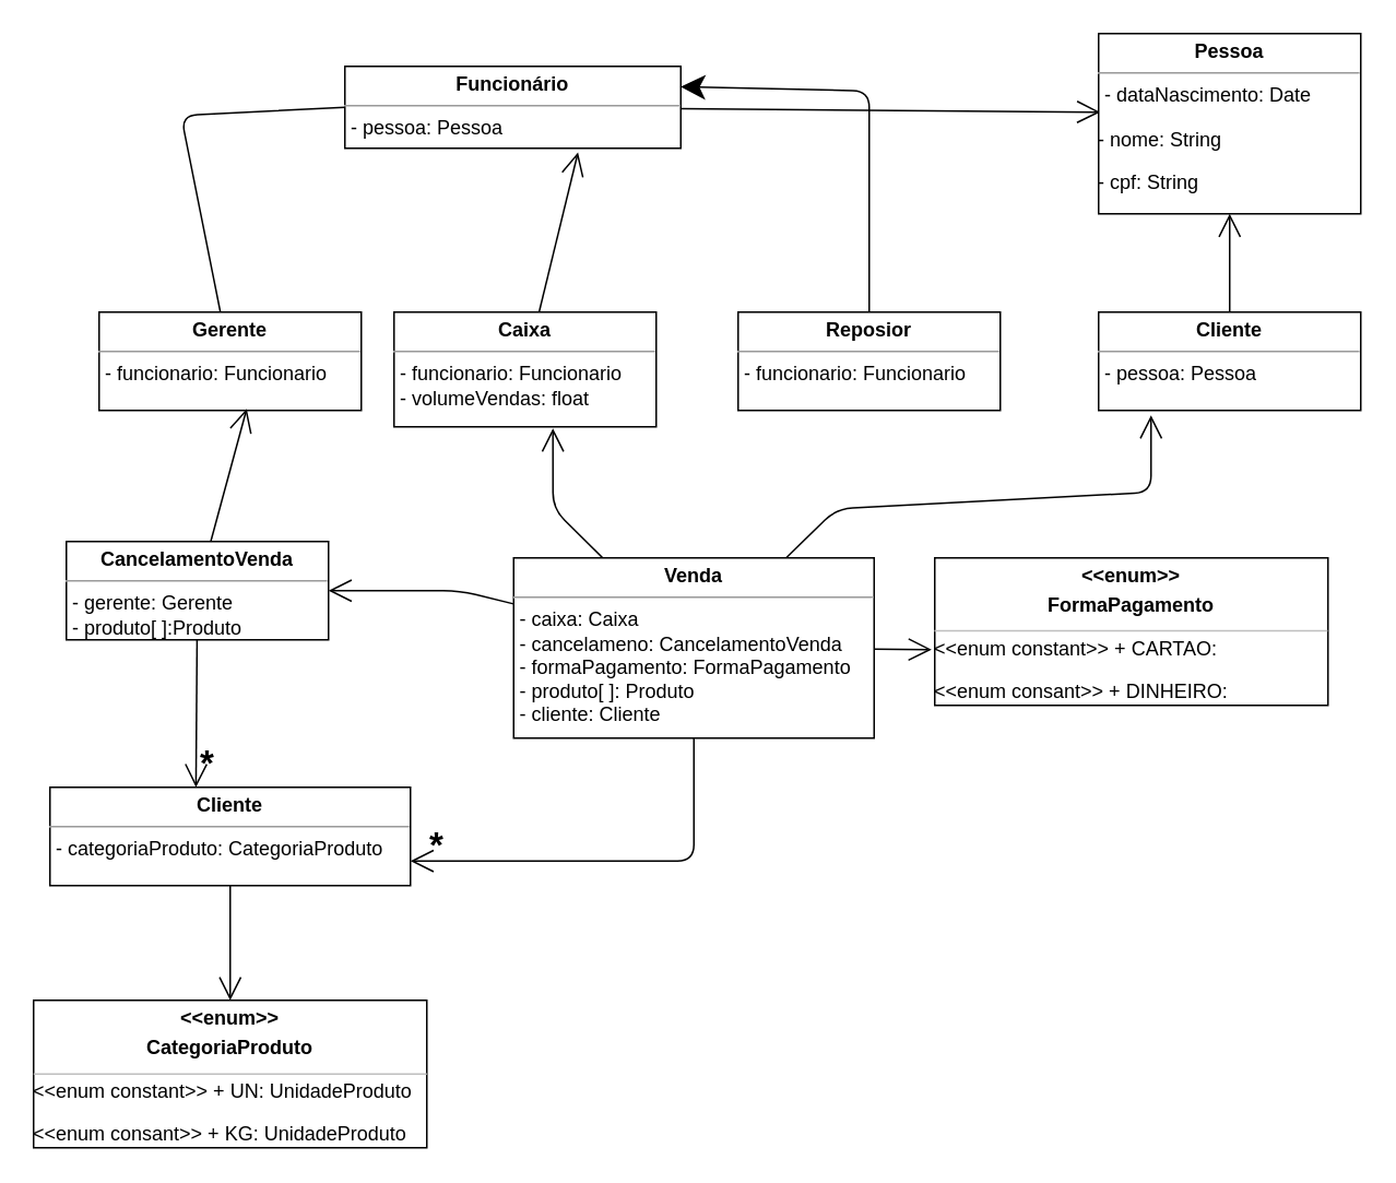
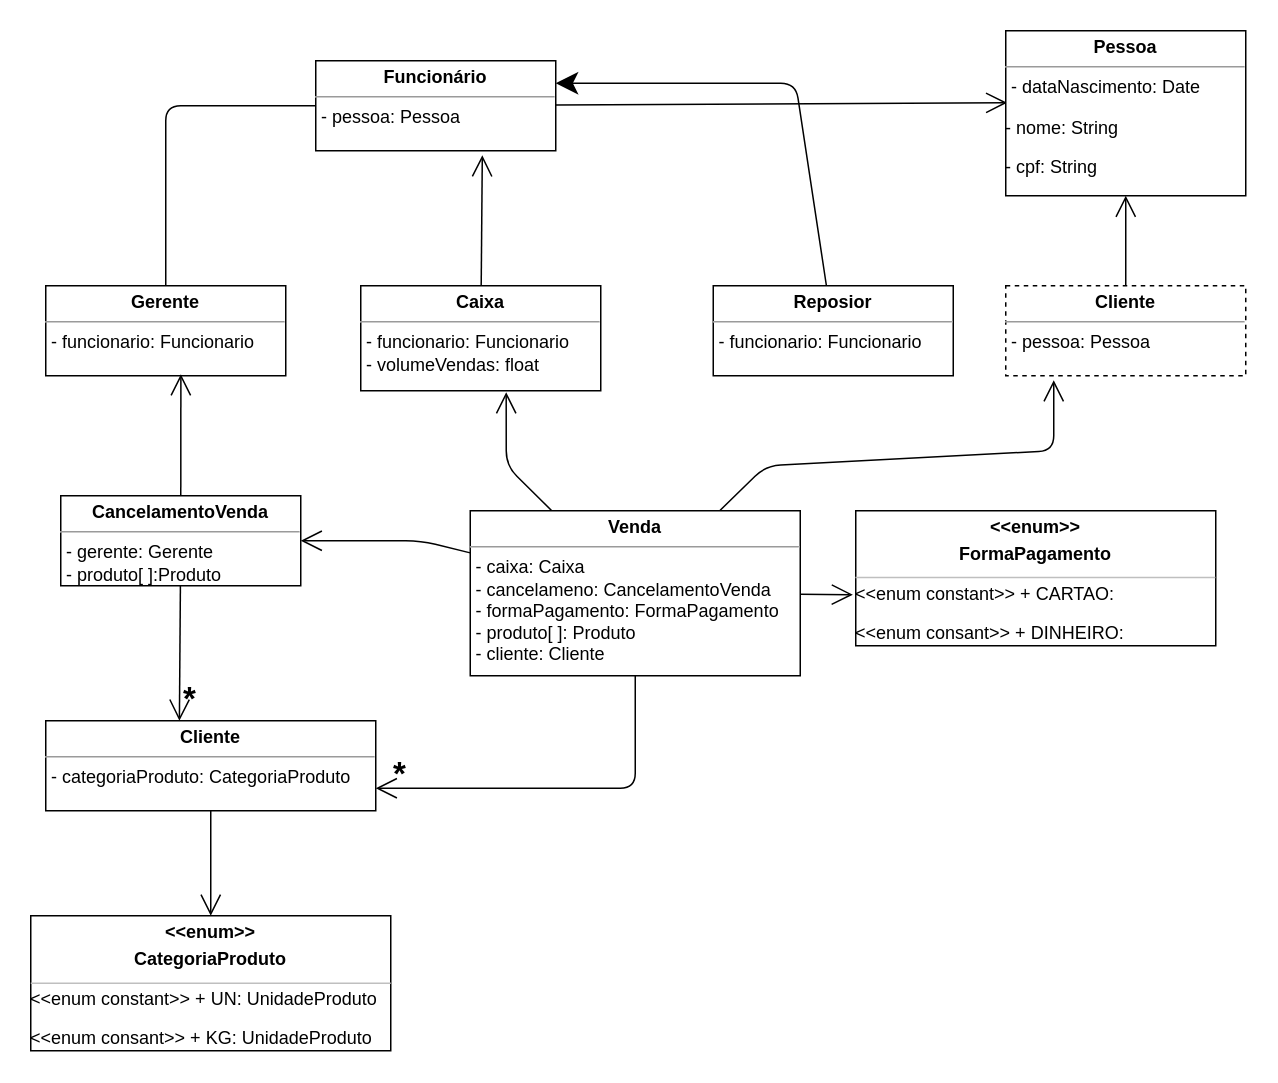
  <mxCell id="0" />
  <mxCell id="1" parent="0" />
  <mxCell id="2" style="edgeStyle=none;orthogonalLoop=1;jettySize=auto;html=1;entryX=0.006;entryY=0.436;entryDx=0;entryDy=0;entryPerimeter=0;endArrow=open;endFill=1;endSize=12;" edge="1" parent="1" source="3" target="4"><mxGeometry relative="1" as="geometry" /></mxCell>
- <mxCell id="3" value="&lt;p style=&quot;margin: 0px ; margin-top: 4px ; text-align: center&quot;&gt;&lt;b&gt;Funcionário&lt;/b&gt;&lt;/p&gt;&lt;hr size=&quot;1&quot;&gt;&lt;p style=&quot;margin: 0px ; margin-left: 4px&quot;&gt;- pessoa: Pessoa&lt;/p&gt;&lt;p style=&quot;margin: 0px ; margin-left: 4px&quot;&gt;&lt;br&gt;&lt;/p&gt;" style="verticalAlign=top;align=left;overflow=fill;fontSize=12;fontFamily=Helvetica;html=1;" parent="1" vertex="1"><mxGeometry x="210" y="40" width="205" height="50" as="geometry" /></mxCell>
+ <mxCell id="3" value="&lt;p style=&quot;margin: 0px ; margin-top: 4px ; text-align: center&quot;&gt;&lt;b&gt;Funcionário&lt;/b&gt;&lt;/p&gt;&lt;hr size=&quot;1&quot;&gt;&lt;p style=&quot;margin: 0px ; margin-left: 4px&quot;&gt;- pessoa: Pessoa&lt;/p&gt;&lt;p style=&quot;margin: 0px ; margin-left: 4px&quot;&gt;&lt;br&gt;&lt;/p&gt;" style="verticalAlign=top;align=left;overflow=fill;fontSize=12;fontFamily=Helvetica;html=1;" parent="1" vertex="1"><mxGeometry x="210" y="40" width="160" height="60" as="geometry" /></mxCell>
  <mxCell id="4" value="&lt;p style=&quot;margin: 0px ; margin-top: 4px ; text-align: center&quot;&gt;&lt;b&gt;Pessoa&lt;/b&gt;&lt;/p&gt;&lt;hr size=&quot;1&quot;&gt;&lt;p style=&quot;margin: 0px ; margin-left: 4px&quot;&gt;- dataNascimento: Date&lt;/p&gt;&lt;p&gt;- nome: String&lt;/p&gt;&lt;p&gt;- cpf: String&lt;/p&gt;&lt;p&gt;&lt;br&gt;&lt;/p&gt;&lt;p&gt;&lt;br&gt;&lt;/p&gt;" style="verticalAlign=top;align=left;overflow=fill;fontSize=12;fontFamily=Helvetica;html=1;" parent="1" vertex="1"><mxGeometry x="670" y="20" width="160" height="110" as="geometry" /></mxCell>
  <mxCell id="5" style="edgeStyle=none;orthogonalLoop=1;jettySize=auto;html=1;entryX=0;entryY=0.5;entryDx=0;entryDy=0;endArrow=none;endFill=1;endSize=12;" edge="1" parent="1" source="6" target="3"><mxGeometry relative="1" as="geometry"><Array as="points"><mxPoint x="110" y="70" /></Array></mxGeometry></mxCell>
- <mxCell id="6" value="&lt;p style=&quot;margin: 0px ; margin-top: 4px ; text-align: center&quot;&gt;&lt;b&gt;Gerente&lt;/b&gt;&lt;br&gt;&lt;/p&gt;&lt;hr size=&quot;1&quot;&gt;&lt;p style=&quot;margin: 0px ; margin-left: 4px&quot;&gt;- funcionario: Funcionario&lt;/p&gt;" style="verticalAlign=top;align=left;overflow=fill;fontSize=12;fontFamily=Helvetica;html=1;" parent="1" vertex="1"><mxGeometry x="60" y="190" width="160" height="60" as="geometry" /></mxCell>
+ <mxCell id="6" value="&lt;p style=&quot;margin: 0px ; margin-top: 4px ; text-align: center&quot;&gt;&lt;b&gt;Gerente&lt;/b&gt;&lt;br&gt;&lt;/p&gt;&lt;hr size=&quot;1&quot;&gt;&lt;p style=&quot;margin: 0px ; margin-left: 4px&quot;&gt;- funcionario: Funcionario&lt;/p&gt;" style="verticalAlign=top;align=left;overflow=fill;fontSize=12;fontFamily=Helvetica;html=1;" parent="1" vertex="1"><mxGeometry x="30" y="190" width="160" height="60" as="geometry" /></mxCell>
  <mxCell id="7" style="edgeStyle=none;orthogonalLoop=1;jettySize=auto;html=1;entryX=0.694;entryY=1.05;entryDx=0;entryDy=0;entryPerimeter=0;endArrow=open;endFill=1;endSize=12;" edge="1" parent="1" source="8" target="3"><mxGeometry relative="1" as="geometry" /></mxCell>
  <mxCell id="8" value="&lt;p style=&quot;margin: 0px ; margin-top: 4px ; text-align: center&quot;&gt;&lt;b&gt;Caixa&lt;/b&gt;&lt;/p&gt;&lt;hr size=&quot;1&quot;&gt;&lt;p style=&quot;margin: 0px ; margin-left: 4px&quot;&gt;- funcionario: Funcionario&lt;/p&gt;&lt;p style=&quot;margin: 0px ; margin-left: 4px&quot;&gt;- volumeVendas: float&lt;br&gt;&lt;/p&gt;&lt;p style=&quot;margin: 0px ; margin-left: 4px&quot;&gt;&lt;br&gt;&lt;/p&gt;" style="verticalAlign=top;align=left;overflow=fill;fontSize=12;fontFamily=Helvetica;html=1;" parent="1" vertex="1"><mxGeometry x="240" y="190" width="160" height="70" as="geometry" /></mxCell>
  <mxCell id="9" style="edgeStyle=none;orthogonalLoop=1;jettySize=auto;html=1;entryX=1;entryY=0.25;entryDx=0;entryDy=0;endArrow=classic;endFill=1;endSize=12;" edge="1" parent="1" source="10" target="3"><mxGeometry relative="1" as="geometry"><Array as="points"><mxPoint x="530" y="55" /></Array></mxGeometry></mxCell>
- <mxCell id="10" value="&lt;p style=&quot;margin: 0px ; margin-top: 4px ; text-align: center&quot;&gt;&lt;b&gt;Reposior&lt;/b&gt;&lt;/p&gt;&lt;hr size=&quot;1&quot;&gt;&lt;p style=&quot;margin: 0px ; margin-left: 4px&quot;&gt;- funcionario: Funcionario&lt;/p&gt;&lt;p style=&quot;margin: 0px ; margin-left: 4px&quot;&gt;&lt;br&gt;&lt;/p&gt;" style="verticalAlign=top;align=left;overflow=fill;fontSize=12;fontFamily=Helvetica;html=1;" parent="1" vertex="1"><mxGeometry x="450" y="190" width="160" height="60" as="geometry" /></mxCell>
+ <mxCell id="10" value="&lt;p style=&quot;margin: 0px ; margin-top: 4px ; text-align: center&quot;&gt;&lt;b&gt;Reposior&lt;/b&gt;&lt;/p&gt;&lt;hr size=&quot;1&quot;&gt;&lt;p style=&quot;margin: 0px ; margin-left: 4px&quot;&gt;- funcionario: Funcionario&lt;/p&gt;&lt;p style=&quot;margin: 0px ; margin-left: 4px&quot;&gt;&lt;br&gt;&lt;/p&gt;" style="verticalAlign=top;align=left;overflow=fill;fontSize=12;fontFamily=Helvetica;html=1;" parent="1" vertex="1"><mxGeometry x="475" y="190" width="160" height="60" as="geometry" /></mxCell>
  <mxCell id="11" style="edgeStyle=none;orthogonalLoop=1;jettySize=auto;html=1;endArrow=open;endFill=1;endSize=12;" edge="1" parent="1" source="12" target="4"><mxGeometry relative="1" as="geometry" /></mxCell>
- <mxCell id="12" value="&lt;p style=&quot;margin: 0px ; margin-top: 4px ; text-align: center&quot;&gt;&lt;b&gt;Cliente&lt;/b&gt;&lt;br&gt;&lt;/p&gt;&lt;hr size=&quot;1&quot;&gt;&lt;p style=&quot;margin: 0px ; margin-left: 4px&quot;&gt;&lt;/p&gt;&lt;p style=&quot;margin: 0px ; margin-left: 4px&quot;&gt;-&amp;nbsp;&lt;span&gt;pessoa: Pessoa&lt;/span&gt;&lt;/p&gt;&lt;div&gt;&lt;span&gt;&lt;br&gt;&lt;/span&gt;&lt;/div&gt;" style="verticalAlign=top;align=left;overflow=fill;fontSize=12;fontFamily=Helvetica;html=1;" parent="1" vertex="1"><mxGeometry x="670" y="190" width="160" height="60" as="geometry" /></mxCell>
+ <mxCell id="12" value="&lt;p style=&quot;margin: 0px ; margin-top: 4px ; text-align: center&quot;&gt;&lt;b&gt;Cliente&lt;/b&gt;&lt;br&gt;&lt;/p&gt;&lt;hr size=&quot;1&quot;&gt;&lt;p style=&quot;margin: 0px ; margin-left: 4px&quot;&gt;&lt;/p&gt;&lt;p style=&quot;margin: 0px ; margin-left: 4px&quot;&gt;-&amp;nbsp;&lt;span&gt;pessoa: Pessoa&lt;/span&gt;&lt;/p&gt;&lt;div&gt;&lt;span&gt;&lt;br&gt;&lt;/span&gt;&lt;/div&gt;" style="verticalAlign=top;align=left;overflow=fill;fontSize=12;fontFamily=Helvetica;html=1;dashed=1;" parent="1" vertex="1"><mxGeometry x="670" y="190" width="160" height="60" as="geometry" /></mxCell>
  <mxCell id="13" style="edgeStyle=none;orthogonalLoop=1;jettySize=auto;html=1;entryX=1;entryY=0.75;entryDx=0;entryDy=0;endArrow=open;endFill=1;endSize=12;" edge="1" parent="1" source="18" target="20"><mxGeometry relative="1" as="geometry"><Array as="points"><mxPoint x="423" y="525" /></Array></mxGeometry></mxCell>
  <mxCell id="14" style="edgeStyle=none;orthogonalLoop=1;jettySize=auto;html=1;entryX=-0.008;entryY=0.622;entryDx=0;entryDy=0;entryPerimeter=0;endArrow=open;endFill=1;endSize=12;" edge="1" parent="1" source="18" target="24"><mxGeometry relative="1" as="geometry" /></mxCell>
  <mxCell id="15" style="edgeStyle=none;orthogonalLoop=1;jettySize=auto;html=1;entryX=0.2;entryY=1.05;entryDx=0;entryDy=0;entryPerimeter=0;endArrow=open;endFill=1;endSize=12;" edge="1" parent="1" source="18" target="12"><mxGeometry relative="1" as="geometry"><Array as="points"><mxPoint x="510" y="310" /><mxPoint x="702" y="300" /></Array></mxGeometry></mxCell>
  <mxCell id="16" style="edgeStyle=none;orthogonalLoop=1;jettySize=auto;html=1;entryX=0.606;entryY=1.014;entryDx=0;entryDy=0;entryPerimeter=0;endArrow=open;endFill=1;endSize=12;" edge="1" parent="1" source="18" target="8"><mxGeometry relative="1" as="geometry"><Array as="points"><mxPoint x="337" y="310" /></Array></mxGeometry></mxCell>
  <mxCell id="17" style="edgeStyle=none;orthogonalLoop=1;jettySize=auto;html=1;entryX=1;entryY=0.5;entryDx=0;entryDy=0;endArrow=open;endFill=1;endSize=12;" edge="1" parent="1" source="18" target="28"><mxGeometry relative="1" as="geometry"><Array as="points"><mxPoint x="280" y="360" /></Array></mxGeometry></mxCell>
  <mxCell id="18" value="&lt;p style=&quot;margin: 0px ; margin-top: 4px ; text-align: center&quot;&gt;&lt;b&gt;Venda&lt;/b&gt;&lt;/p&gt;&lt;hr size=&quot;1&quot;&gt;&lt;p style=&quot;margin: 0px ; margin-left: 4px&quot;&gt;&lt;span&gt;- caixa: Caixa&lt;/span&gt;&lt;br&gt;&lt;/p&gt;&lt;p style=&quot;margin: 0px ; margin-left: 4px&quot;&gt;- cancelameno: CancelamentoVenda&lt;/p&gt;&lt;p style=&quot;margin: 0px ; margin-left: 4px&quot;&gt;- formaPagamento: FormaPagamento&lt;/p&gt;&lt;p style=&quot;margin: 0px ; margin-left: 4px&quot;&gt;- produto[ ]: Produto&lt;/p&gt;&lt;p style=&quot;margin: 0px ; margin-left: 4px&quot;&gt;- cliente: Cliente&lt;/p&gt;&lt;br&gt;" style="verticalAlign=top;align=left;overflow=fill;fontSize=12;fontFamily=Helvetica;html=1;" parent="1" vertex="1"><mxGeometry x="313" y="340" width="220" height="110" as="geometry" /></mxCell>
  <mxCell id="19" style="edgeStyle=none;orthogonalLoop=1;jettySize=auto;html=1;entryX=0.5;entryY=0;entryDx=0;entryDy=0;endArrow=open;endFill=1;endSize=12;" edge="1" parent="1" source="20" target="22"><mxGeometry relative="1" as="geometry" /></mxCell>
  <mxCell id="20" value="&lt;p style=&quot;margin: 0px ; margin-top: 4px ; text-align: center&quot;&gt;&lt;b&gt;Cliente&lt;/b&gt;&lt;br&gt;&lt;/p&gt;&lt;hr size=&quot;1&quot;&gt;&lt;p style=&quot;margin: 0px ; margin-left: 4px&quot;&gt;- categoriaProduto: CategoriaProduto&lt;/p&gt;" style="verticalAlign=top;align=left;overflow=fill;fontSize=12;fontFamily=Helvetica;html=1;" parent="1" vertex="1"><mxGeometry x="30" y="480" width="220" height="60" as="geometry" /></mxCell>
  <mxCell id="21" value="*" style="text;html=1;resizable=0;points=[];autosize=1;align=left;verticalAlign=top;spacingTop=-4;fillColor=none;gradientColor=none;fontSize=22;fontStyle=1" parent="1" vertex="1"><mxGeometry x="260" y="500" width="20" height="20" as="geometry" /></mxCell>
  <mxCell id="22" value="&lt;p style=&quot;margin: 0px ; margin-top: 4px ; text-align: center&quot;&gt;&lt;b&gt;&amp;lt;&amp;lt;enum&amp;gt;&amp;gt;&lt;/b&gt;&lt;/p&gt;&lt;p style=&quot;margin: 0px ; margin-top: 4px ; text-align: center&quot;&gt;&lt;b&gt;CategoriaProduto&lt;/b&gt;&lt;br&gt;&lt;/p&gt;&lt;p&gt;&amp;lt;&amp;lt;enum constant&amp;gt;&amp;gt; + UN: UnidadeProduto&lt;/p&gt;&lt;p&gt;&amp;lt;&amp;lt;enum consant&amp;gt;&amp;gt; + KG: UnidadeProduto&lt;/p&gt;" style="verticalAlign=top;align=left;overflow=fill;fontSize=12;fontFamily=Helvetica;html=1;fillColor=none;gradientColor=none;" parent="1" vertex="1"><mxGeometry x="20" y="610" width="240" height="90" as="geometry" /></mxCell>
  <mxCell id="23" value="" style="endArrow=none;html=1;fontSize=22;exitX=0;exitY=0.5;exitDx=0;exitDy=0;entryX=1;entryY=0.5;entryDx=0;entryDy=0;strokeColor=#BFBFBF;" parent="1" source="22" target="22" edge="1"><mxGeometry width="50" height="50" relative="1" as="geometry"><mxPoint x="30" y="670" as="sourcePoint" /><mxPoint x="80" y="620" as="targetPoint" /></mxGeometry></mxCell>
  <mxCell id="24" value="&lt;p style=&quot;margin: 0px ; margin-top: 4px ; text-align: center&quot;&gt;&lt;b&gt;&amp;lt;&amp;lt;enum&amp;gt;&amp;gt;&lt;/b&gt;&lt;/p&gt;&lt;p style=&quot;margin: 0px ; margin-top: 4px ; text-align: center&quot;&gt;&lt;b&gt;FormaPagamento&lt;/b&gt;&lt;br&gt;&lt;/p&gt;&lt;p&gt;&amp;lt;&amp;lt;enum constant&amp;gt;&amp;gt; + CARTAO:&lt;/p&gt;&lt;p&gt;&amp;lt;&amp;lt;enum consant&amp;gt;&amp;gt; + DINHEIRO:&amp;nbsp;&lt;/p&gt;" style="verticalAlign=top;align=left;overflow=fill;fontSize=12;fontFamily=Helvetica;html=1;fillColor=none;gradientColor=none;" parent="1" vertex="1"><mxGeometry x="570" y="340" width="240" height="90" as="geometry" /></mxCell>
  <mxCell id="25" value="" style="endArrow=none;html=1;fontSize=22;exitX=0;exitY=0.5;exitDx=0;exitDy=0;entryX=1;entryY=0.5;entryDx=0;entryDy=0;strokeColor=#BFBFBF;" parent="1" edge="1"><mxGeometry width="50" height="50" relative="1" as="geometry"><mxPoint x="569.776" y="384.466" as="sourcePoint" /><mxPoint x="809.776" y="384.466" as="targetPoint" /></mxGeometry></mxCell>
  <mxCell id="26" style="edgeStyle=none;orthogonalLoop=1;jettySize=auto;html=1;entryX=0.563;entryY=0.983;entryDx=0;entryDy=0;entryPerimeter=0;endArrow=open;endFill=1;endSize=12;" edge="1" parent="1" source="28" target="6"><mxGeometry relative="1" as="geometry" /></mxCell>
  <mxCell id="27" style="edgeStyle=none;orthogonalLoop=1;jettySize=auto;html=1;entryX=0.405;entryY=0;entryDx=0;entryDy=0;entryPerimeter=0;endArrow=open;endFill=1;endSize=12;" edge="1" parent="1" source="28" target="20"><mxGeometry relative="1" as="geometry" /></mxCell>
  <mxCell id="28" value="&lt;p style=&quot;margin: 0px ; margin-top: 4px ; text-align: center&quot;&gt;&lt;b&gt;CancelamentoVenda&lt;/b&gt;&lt;/p&gt;&lt;hr size=&quot;1&quot;&gt;&lt;p style=&quot;margin: 0px ; margin-left: 4px&quot;&gt;- gerente: Gerente&lt;/p&gt;&lt;p style=&quot;margin: 0px ; margin-left: 4px&quot;&gt;- produto[ ]:Produto&lt;/p&gt;&lt;p style=&quot;margin: 0px ; margin-left: 4px&quot;&gt;&lt;br&gt;&lt;/p&gt;" style="verticalAlign=top;align=left;overflow=fill;fontSize=12;fontFamily=Helvetica;html=1;fillColor=none;gradientColor=none;" parent="1" vertex="1"><mxGeometry x="40" y="330" width="160" height="60" as="geometry" /></mxCell>
  <mxCell id="29" value="*" style="text;html=1;resizable=0;points=[];autosize=1;align=left;verticalAlign=top;spacingTop=-4;fillColor=none;gradientColor=none;fontSize=22;fontStyle=1" parent="1" vertex="1"><mxGeometry x="120" y="450" width="20" height="20" as="geometry" /></mxCell>
